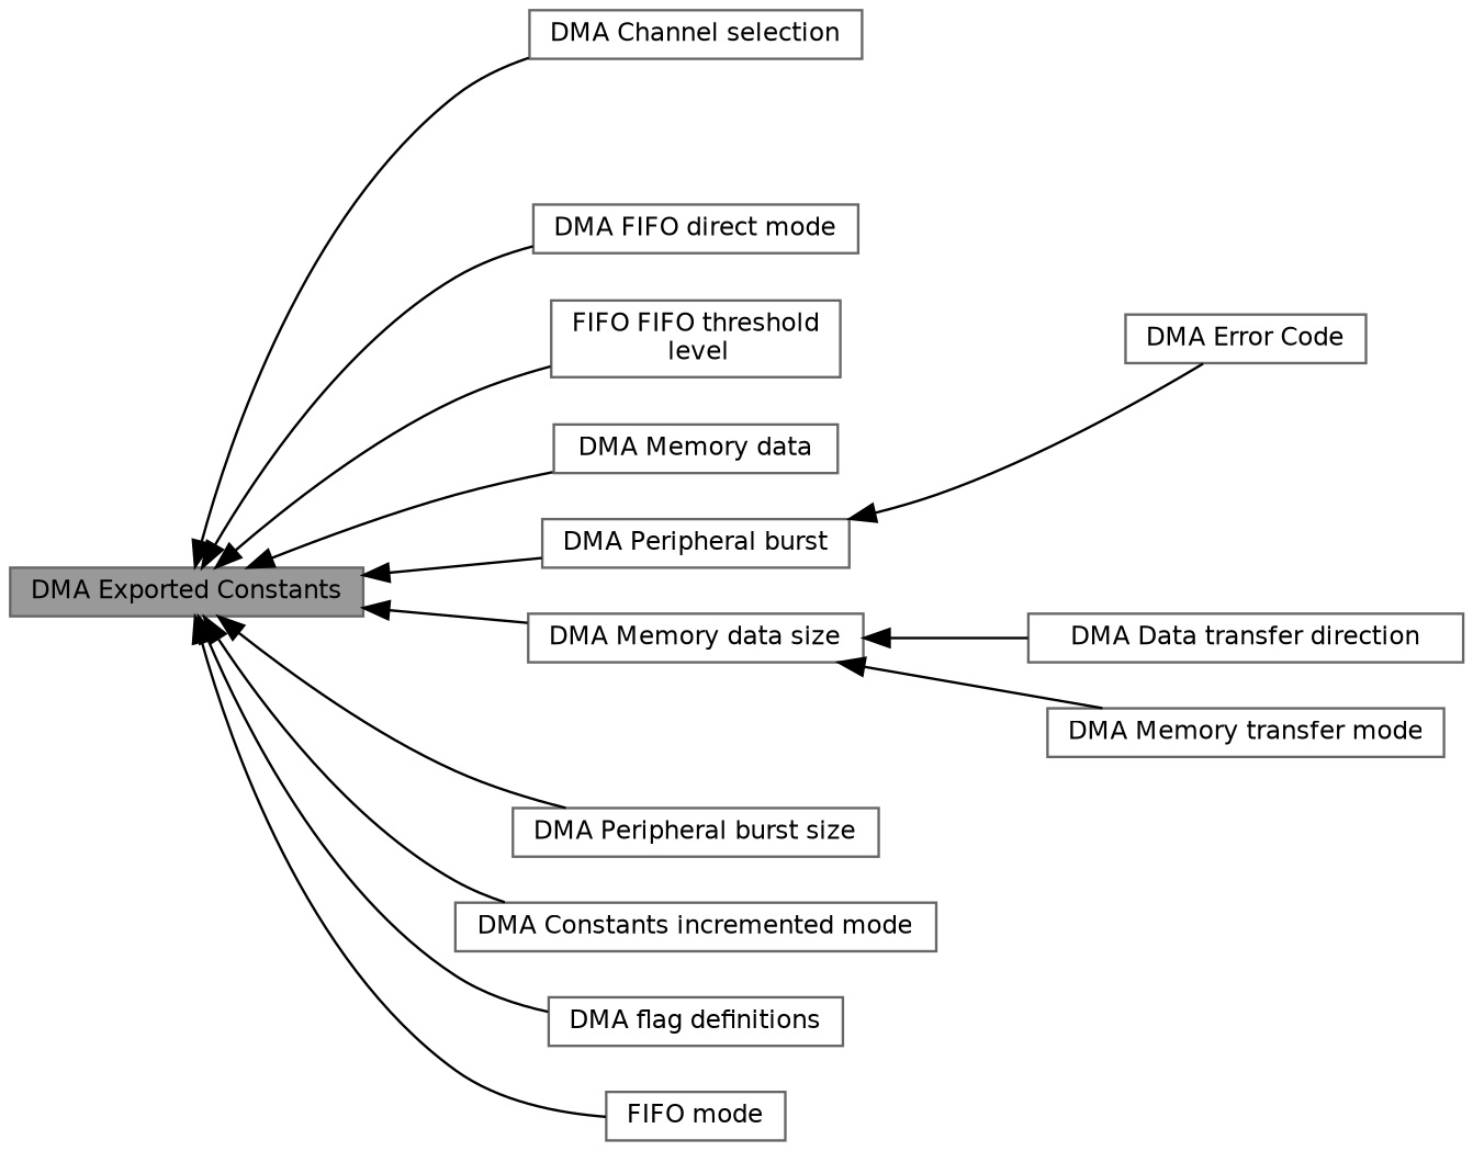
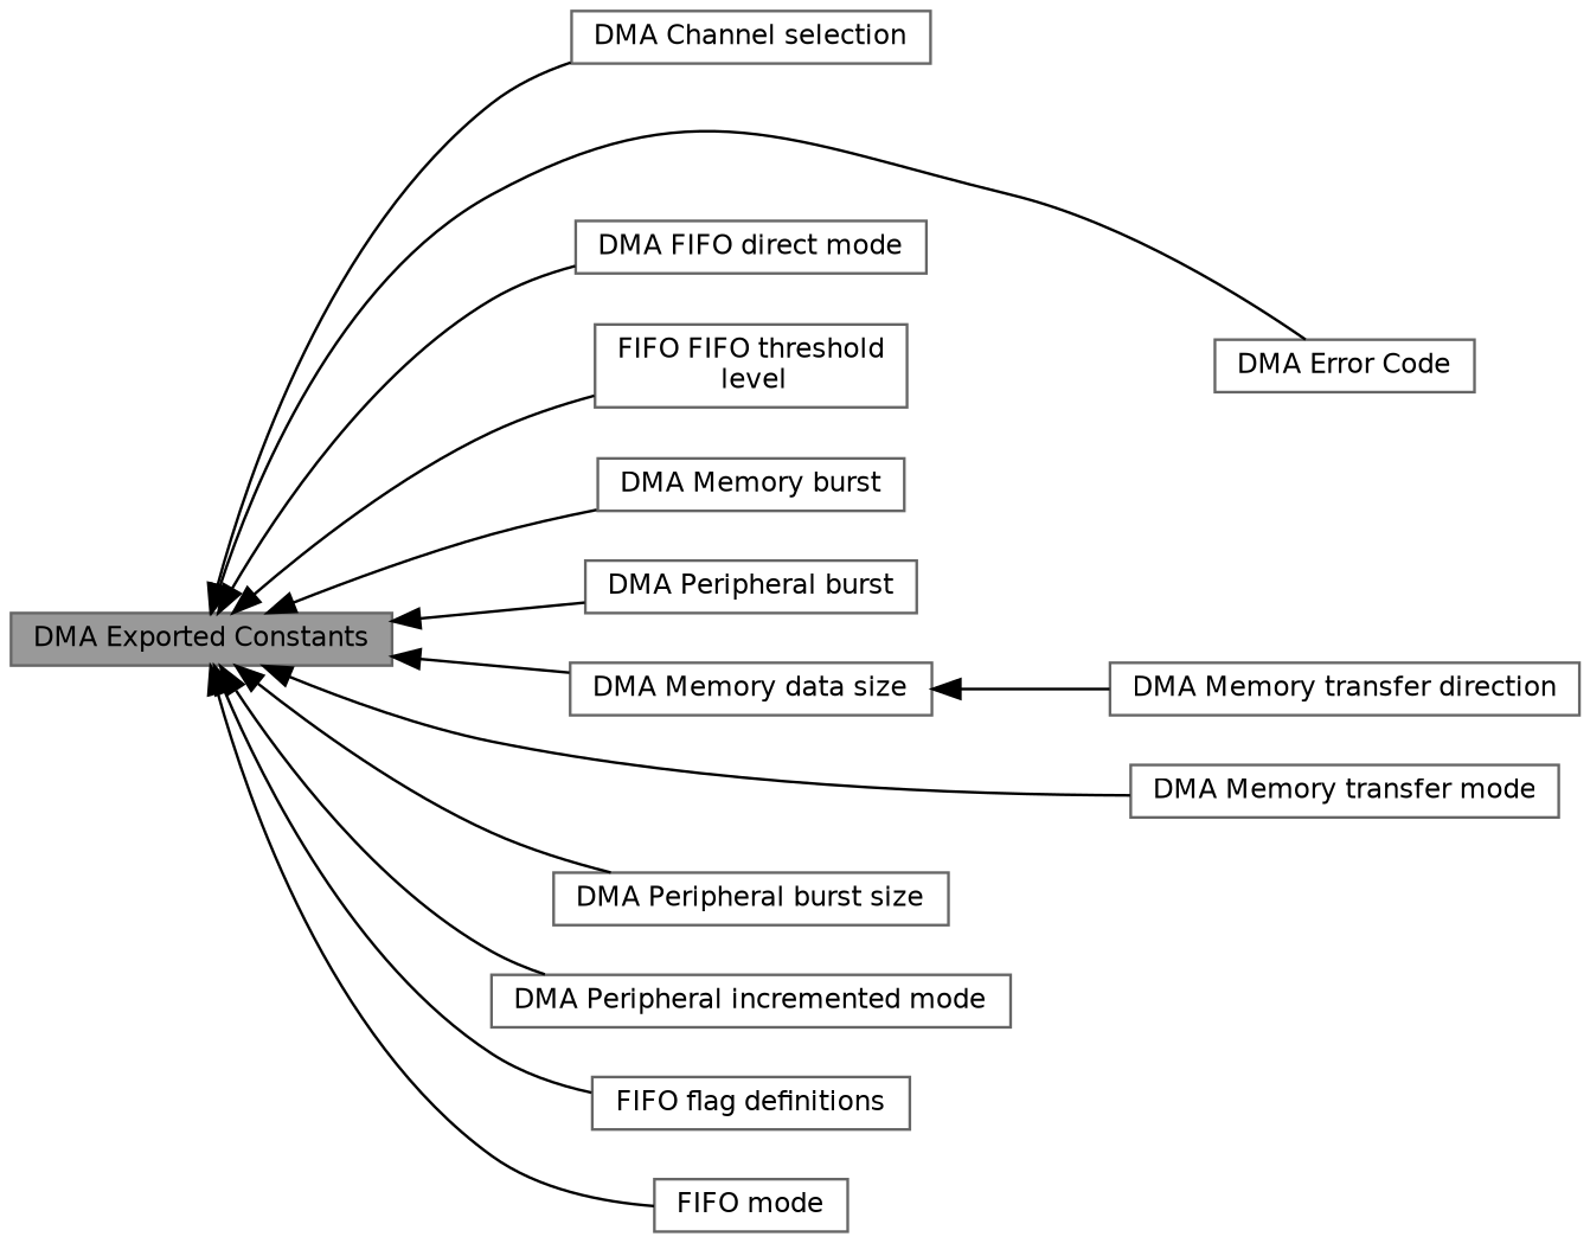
  digraph {
    rankdir=LR
    node [color=grey40 fillcolor=white fontname=Helvetica fontsize=10 shape=box style=filled]
    edge [dir=back fontname=Helvetica fontsize=10 labelfontname=Helvetica labelfontsize=10 shape=plaintext style=solid]
    n1 [color=gray40 fillcolor=grey60 fontcolor=black height=0.2 label="DMA Exported Constants" width=0.4]
    n2 [height=0.2 label="DMA Channel selection" width=0.4]
    n3 [height=0.2 label="DMA Error Code" width=0.4]
    n4 [height=0.2 label="DMA FIFO direct mode" width=0.4]
    n5 [height=0.2 label="FIFO FIFO threshold\l level" width=0.4]
-   n6 [height=0.2 label="DMA Memory data" width=0.4]
+   n6 [height=0.2 label="DMA Memory burst" width=0.4]
    n7 [height=0.2 label="DMA Memory data size" width=0.4]
    n8 [height=0.2 label="DMA Memory transfer mode" width=0.4]
    n9 [height=0.2 label="DMA Peripheral burst" width=0.4]
    n10 [height=0.2 label="DMA Peripheral burst size" width=0.4]
-   n11 [height=0.2 label="DMA Constants incremented mode" width=0.4]
-   n12 [height=0.2 label="DMA flag definitions" width=0.4]
+   n11 [height=0.2 label="DMA Peripheral incremented mode" width=0.4]
+   n12 [height=0.2 label="FIFO flag definitions" width=0.4]
    n13 [height=0.2 label="FIFO mode" width=0.4]
-   n14 [height=0.2 label="DMA Data transfer direction" width=0.4]
+   n14 [height=0.2 label="DMA Memory transfer direction" width=0.4]
    n1 -> n2
-   n9 -> n3
+   n1 -> n3
    n1 -> n4
    n1 -> n5
    n1 -> n6
    n1 -> n7
-   n7 -> n8
+   n1 -> n8
    n1 -> n9
    n1 -> n10
    n1 -> n11
    n1 -> n12
    n1 -> n13
    n7 -> n14
  }
